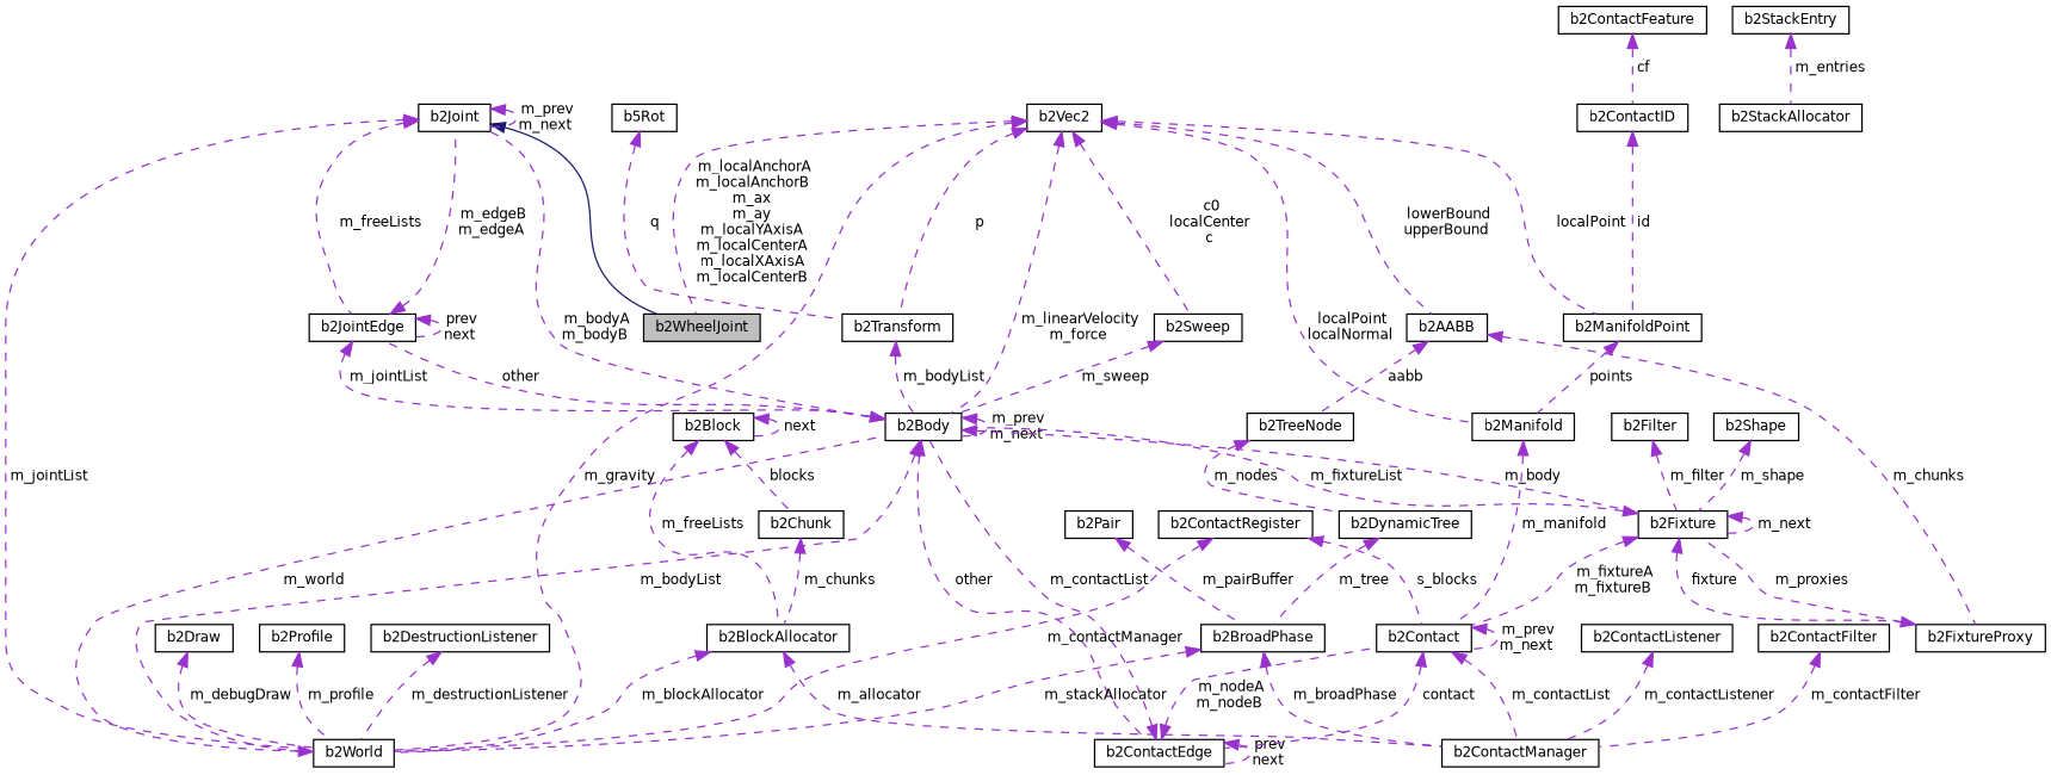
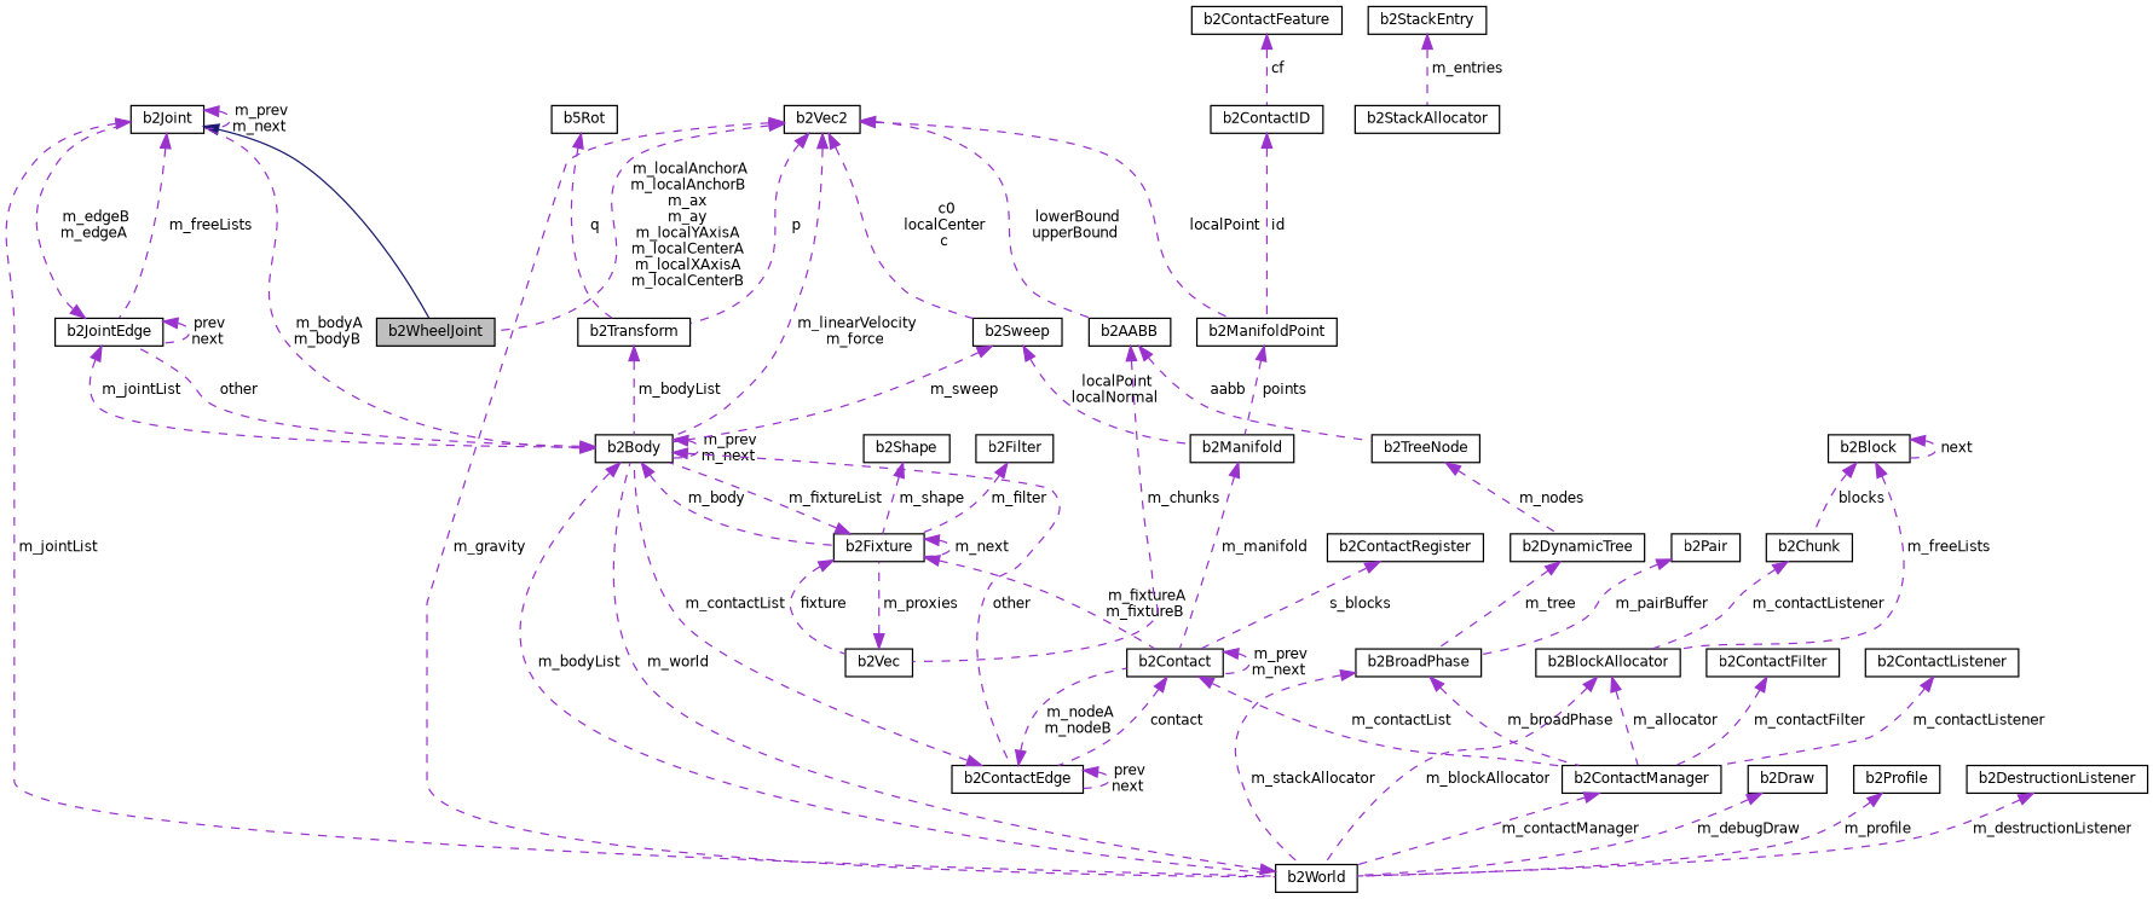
  digraph {
    rankdir=TB
    node [color=black fillcolor=white fontname=Helvetica fontsize=10 shape=record style=filled]
    edge [color=darkorchid3 dir=back fontname=Helvetica fontsize=10 labelfontname=Helvetica labelfontsize=10 style=dashed]
    n1 [fillcolor=grey75 fontcolor=black height=0.2 label=b2WheelJoint width=0.4]
    n2 [height=0.2 label=b2Joint width=0.4]
    n3 [height=0.2 label=b2JointEdge width=0.4]
    n4 [height=0.2 label=b2World width=0.4]
    n5 [height=0.2 label=b2Body width=0.4]
    n6 [height=0.2 label=b2ContactEdge width=0.4]
    n7 [height=0.2 label=b2Fixture width=0.4]
    n8 [height=0.2 label=b2Contact width=0.4]
-   n9 [height=0.2 label=b2FixtureProxy width=0.4]
+   n9 [height=0.2 label=b2Vec width=0.4]
    n10 [height=0.2 label=b2Vec2 width=0.4]
    n11 [height=0.2 label=b2Sweep width=0.4]
    n12 [height=0.2 label=b2Transform width=0.4]
    n13 [height=0.2 label=b2Manifold width=0.4]
    n14 [height=0.2 label=b2ManifoldPoint width=0.4]
    n15 [height=0.2 label=b2AABB width=0.4]
    n16 [height=0.2 label=b2TreeNode width=0.4]
    n17 [height=0.2 label=b5Rot width=0.4]
    n18 [height=0.2 label=b2ContactManager width=0.4]
    n19 [height=0.2 label=b2ContactRegister width=0.4]
    n20 [height=0.2 label=b2ContactID width=0.4]
    n21 [height=0.2 label=b2ContactFeature width=0.4]
    n22 [height=0.2 label=b2DynamicTree width=0.4]
    n23 [height=0.2 label=b2Shape width=0.4]
    n24 [height=0.2 label=b2Filter width=0.4]
    n25 [height=0.2 label=b2Draw width=0.4]
    n26 [height=0.2 label=b2Profile width=0.4]
    n27 [height=0.2 label=b2BlockAllocator width=0.4]
    n28 [height=0.2 label=b2Block width=0.4]
    n29 [height=0.2 label=b2Chunk width=0.4]
    n30 [height=0.2 label=b2DestructionListener width=0.4]
    n31 [height=0.2 label=b2BroadPhase width=0.4]
    n32 [height=0.2 label=b2Pair width=0.4]
    n33 [height=0.2 label=b2ContactFilter width=0.4]
    n34 [height=0.2 label=b2ContactListener width=0.4]
    n35 [height=0.2 label=b2StackAllocator width=0.4]
    n36 [height=0.2 label=b2StackEntry width=0.4]
    n2 -> n1 [color=midnightblue style=solid]
    n2 -> n2 [label=" m_prev\nm_next"]
    n2 -> n3 [label=" m_freeLists"]
    n2 -> n4 [label=" m_jointList"]
    n3 -> n2 [label=" m_edgeB\nm_edgeA"]
    n3 -> n3 [label=" prev\nnext"]
    n3 -> n5 [label=" m_jointList"]
    n4 -> n5 [label=" m_world"]
    n5 -> n2 [label=" m_bodyA\nm_bodyB"]
    n5 -> n3 [label=" other"]
    n5 -> n4 [label=" m_bodyList"]
    n5 -> n5 [label=" m_prev\nm_next"]
    n5 -> n6 [label=" other"]
    n5 -> n7 [label=" m_body"]
    n6 -> n5 [label=" m_contactList"]
    n6 -> n6 [label=" prev\nnext"]
    n6 -> n8 [label=" m_nodeA\nm_nodeB"]
    n7 -> n5 [label=" m_fixtureList"]
    n7 -> n7 [label=" m_next"]
    n7 -> n8 [label=" m_fixtureA\nm_fixtureB"]
    n7 -> n9 [label=" fixture"]
    n8 -> n6 [label=" contact"]
    n8 -> n8 [label=" m_prev\nm_next"]
    n8 -> n18 [label=" m_contactList"]
    n9 -> n7 [label=" m_proxies"]
    n10 -> n1 [label=" m_localAnchorA\nm_localAnchorB\nm_ax\nm_ay\nm_localYAxisA\nm_localCenterA\nm_localXAxisA\nm_localCenterB"]
    n10 -> n4 [label=" m_gravity"]
    n10 -> n5 [label=" m_linearVelocity\nm_force"]
    n10 -> n11 [label=" c0\nlocalCenter\nc"]
    n10 -> n12 [label=" p"]
-   n10 -> n13 [label=" localPoint\nlocalNormal"]
+   n11 -> n13 [label=" localPoint\nlocalNormal"]
    n10 -> n14 [label=" localPoint"]
    n10 -> n15 [label=" lowerBound\nupperBound"]
    n11 -> n5 [label=" m_sweep"]
    n12 -> n5 [label=" m_bodyList"]
    n13 -> n8 [label=" m_manifold"]
    n14 -> n13 [label=" points"]
    n15 -> n9 [label=" m_chunks"]
    n15 -> n16 [label=" aabb"]
    n16 -> n22 [label=" m_nodes"]
    n17 -> n12 [label=" q"]
-   n19 -> n4 [label=" m_contactManager"]
+   n18 -> n4 [label=" m_contactManager"]
    n19 -> n8 [label=" s_blocks"]
    n20 -> n14 [label=" id"]
    n21 -> n20 [label=" cf"]
    n22 -> n31 [label=" m_tree"]
    n23 -> n7 [label=" m_shape"]
    n24 -> n7 [label=" m_filter"]
    n25 -> n4 [label=" m_debugDraw"]
    n26 -> n4 [label=" m_profile"]
    n27 -> n4 [label=" m_blockAllocator"]
    n27 -> n18 [label=" m_allocator"]
    n28 -> n27 [label=" m_freeLists"]
    n28 -> n28 [label=" next"]
    n28 -> n29 [label=" blocks"]
-   n29 -> n27 [label=" m_chunks"]
+   n29 -> n27 [label=" m_contactListener"]
    n30 -> n4 [label=" m_destructionListener"]
    n31 -> n4 [label=" m_stackAllocator"]
    n31 -> n18 [label=" m_broadPhase"]
    n32 -> n31 [label=" m_pairBuffer"]
    n33 -> n18 [label=" m_contactFilter"]
    n34 -> n18 [label=" m_contactListener"]
    n36 -> n35 [label=" m_entries"]
  }
